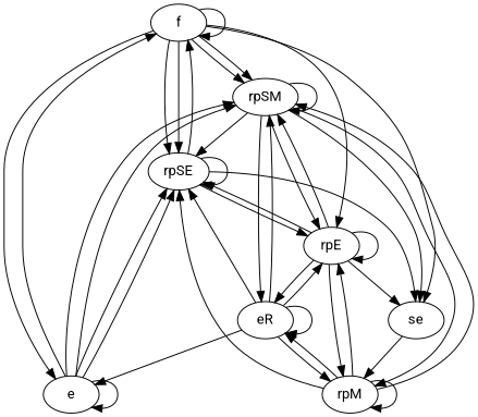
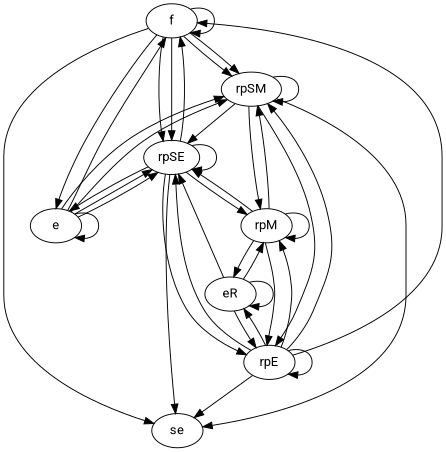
  digraph {
    fontname=Roboto
    node [fontname=Roboto]
    edge [fontname=Roboto]
    f
    rpSM
    rpSE
    e
    se
    rpE
    rpM
    eR
    f -> f
    f -> rpSM
    f -> rpSM
    f -> rpSE
    f -> rpSE
    f -> e
    f -> se
    rpSM -> rpSM
    rpSM -> rpSE
    rpSM -> se
    rpSM -> rpE
    rpSM -> rpM
-   rpSM -> eR
    rpSE -> f
    rpSE -> rpSE
-   eR -> e
+   rpSE -> e
    rpSE -> se
    rpSE -> rpE
-   se -> rpM
+   rpSE -> rpM
    e -> f
    e -> rpSM
    e -> rpSM
    e -> rpSE
    e -> rpSE
    e -> e
-   f -> rpE
+   rpE -> f
    rpE -> rpSM
    rpE -> rpSE
    rpE -> se
    rpE -> rpE
    rpE -> rpM
    rpE -> eR
    rpM -> rpSM
    rpM -> rpSE
    rpM -> rpE
    rpM -> rpM
    rpM -> eR
-   eR -> rpSM
    eR -> rpSE
    eR -> rpE
    eR -> rpM
    eR -> eR
  }
